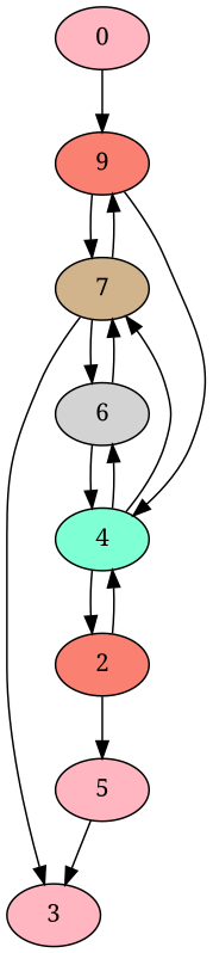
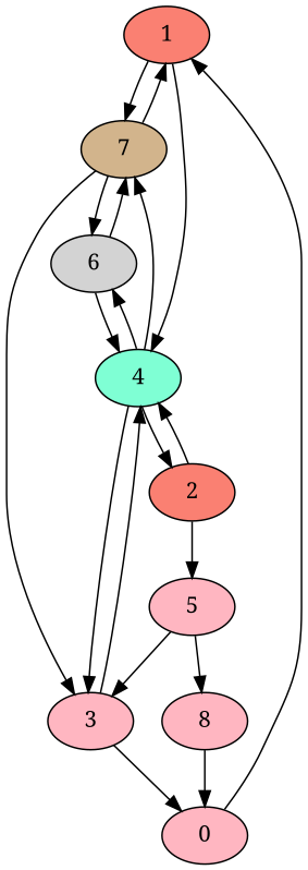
  digraph {
    fontname="Noto Serif"
    node [fillcolor=lightpink fontname="Noto Serif" style=filled]
    edge [fontname="Noto Serif"]
-   1 [fillcolor=salmon label=9]
+   1 [fillcolor=salmon]
    0
    7 [fillcolor=tan]
    4 [fillcolor=aquamarine]
    3
+   8
    6 [fillcolor=lightgrey]
    2 [fillcolor=salmon]
    5
    1 -> 7
    1 -> 4
    0 -> 1
    7 -> 1
    7 -> 3
    7 -> 6
    4 -> 7
+   4 -> 3
    4 -> 6
    4 -> 2
+   3 -> 0
+   3 -> 4
+   8 -> 0
    6 -> 7
    6 -> 4
    2 -> 4
    2 -> 5
    5 -> 3
+   5 -> 8
  }
